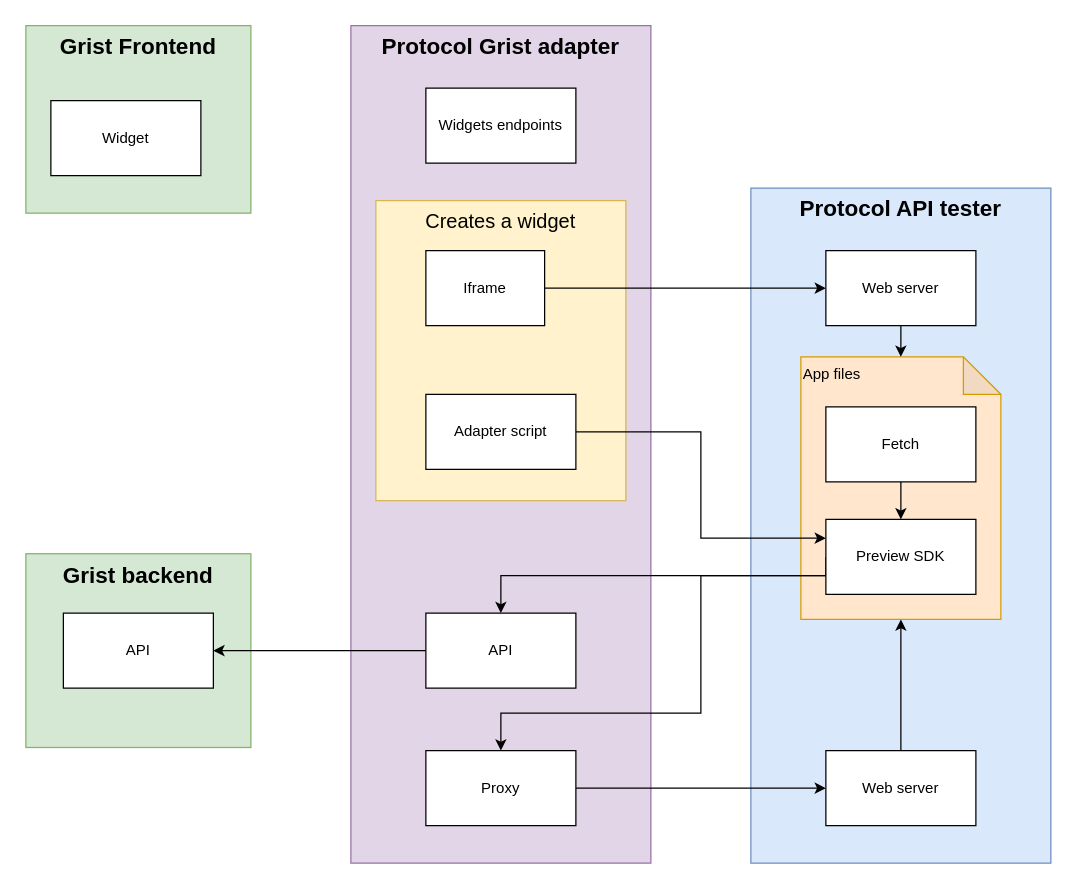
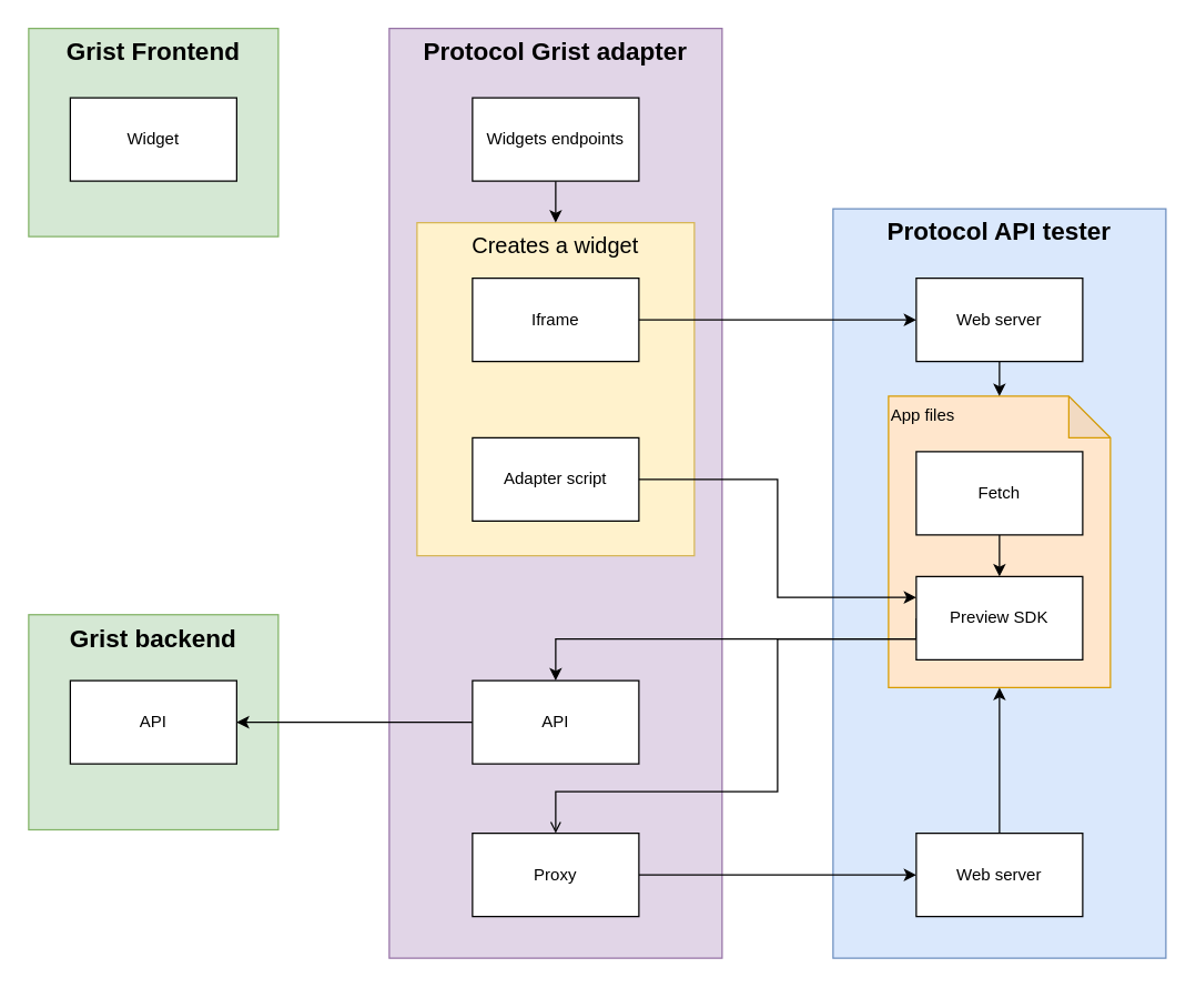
  <mxCell id="0" />
  <mxCell id="1" parent="0" />
  <mxCell id="2" value="&lt;b&gt;&lt;font style=&quot;font-size: 18px;&quot;&gt;Protocol Grist adapter&lt;/font&gt;&lt;/b&gt;" style="rounded=0;whiteSpace=wrap;html=1;verticalAlign=top;fillColor=#e1d5e7;strokeColor=#9673a6;" parent="1" vertex="1"><mxGeometry x="280" y="20" width="240" height="670" as="geometry" /></mxCell>
  <mxCell id="3" value="&lt;font style=&quot;font-size: 16px;&quot;&gt;Creates a widget&lt;/font&gt;" style="rounded=0;whiteSpace=wrap;html=1;verticalAlign=top;fillColor=#fff2cc;strokeColor=#d6b656;" parent="1" vertex="1"><mxGeometry x="300" y="160" width="200" height="240" as="geometry" /></mxCell>
- <mxCell id="4" value="Iframe" style="rounded=0;whiteSpace=wrap;html=1;verticalAlign=middle;" parent="1" vertex="1"><mxGeometry x="340" y="200" width="95" height="60" as="geometry" /></mxCell>
+ <mxCell id="4" value="Iframe" style="rounded=0;whiteSpace=wrap;html=1;verticalAlign=middle;" parent="1" vertex="1"><mxGeometry x="340" y="200" width="120" height="60" as="geometry" /></mxCell>
  <mxCell id="5" value="Adapter script" style="rounded=0;whiteSpace=wrap;html=1;verticalAlign=middle;" parent="1" vertex="1"><mxGeometry x="340" y="315" width="120" height="60" as="geometry" /></mxCell>
  <mxCell id="6" value="&lt;b&gt;&lt;font style=&quot;font-size: 18px;&quot;&gt;Grist Frontend&lt;/font&gt;&lt;/b&gt;" style="rounded=0;whiteSpace=wrap;html=1;verticalAlign=top;fillColor=#d5e8d4;strokeColor=#82b366;" parent="1" vertex="1"><mxGeometry x="20" y="20" width="180" height="150" as="geometry" /></mxCell>
- <mxCell id="7" value="Widget" style="rounded=0;whiteSpace=wrap;html=1;verticalAlign=middle;" parent="1" vertex="1"><mxGeometry x="40" y="80" width="120" height="60" as="geometry" /></mxCell>
+ <mxCell id="7" value="Widget" style="rounded=0;whiteSpace=wrap;html=1;verticalAlign=middle;" parent="1" vertex="1"><mxGeometry x="50" y="70" width="120" height="60" as="geometry" /></mxCell>
  <mxCell id="8" value="&lt;font style=&quot;font-size: 18px;&quot;&gt;&lt;b&gt;Grist backend&lt;/b&gt;&lt;/font&gt;" style="rounded=0;whiteSpace=wrap;html=1;verticalAlign=top;fillColor=#d5e8d4;strokeColor=#82b366;" parent="1" vertex="1"><mxGeometry x="20" y="442.5" width="180" height="155" as="geometry" /></mxCell>
  <mxCell id="9" value="API" style="rounded=0;whiteSpace=wrap;html=1;" parent="1" vertex="1"><mxGeometry x="50" y="490" width="120" height="60" as="geometry" /></mxCell>
+ <mxCell id="10" value="" style="edgeStyle=orthogonalEdgeStyle;rounded=0;orthogonalLoop=1;jettySize=auto;html=1;entryX=0.5;entryY=0;entryDx=0;entryDy=0;" parent="1" source="11" target="3" edge="1"><mxGeometry relative="1" as="geometry"><mxPoint x="400" y="210" as="targetPoint" /></mxGeometry></mxCell>
  <mxCell id="11" value="Widgets endpoints" style="rounded=0;whiteSpace=wrap;html=1;verticalAlign=middle;" parent="1" vertex="1"><mxGeometry x="340" y="70" width="120" height="60" as="geometry" /></mxCell>
  <mxCell id="12" value="&lt;font style=&quot;font-size: 18px;&quot;&gt;&lt;b&gt;Protocol API tester&lt;/b&gt;&lt;/font&gt;" style="rounded=0;whiteSpace=wrap;html=1;verticalAlign=top;fillColor=#dae8fc;strokeColor=#6c8ebf;" parent="1" vertex="1"><mxGeometry x="600" y="150" width="240" height="540" as="geometry" /></mxCell>
  <mxCell id="13" value="App files" style="shape=note;whiteSpace=wrap;html=1;backgroundOutline=1;darkOpacity=0.05;fillColor=#ffe6cc;strokeColor=#d79b00;align=left;verticalAlign=top;" parent="1" vertex="1"><mxGeometry x="640" y="285" width="160" height="210" as="geometry" /></mxCell>
- <mxCell id="14" value="" style="edgeStyle=orthogonalEdgeStyle;rounded=0;orthogonalLoop=1;jettySize=auto;html=1;entryX=0.5;entryY=0;entryDx=0;entryDy=0;exitX=0;exitY=0.5;exitDx=0;exitDy=0;" parent="1" source="16" target="26" edge="1"><mxGeometry relative="1" as="geometry"><mxPoint x="580" y="445" as="targetPoint" /><Array as="points"><mxPoint x="660" y="460" /><mxPoint x="560" y="460" /><mxPoint x="560" y="570" /><mxPoint x="400" y="570" /></Array></mxGeometry></mxCell>
+ <mxCell id="14" value="" style="edgeStyle=orthogonalEdgeStyle;rounded=0;orthogonalLoop=1;jettySize=auto;html=1;entryX=0.5;entryY=0;entryDx=0;entryDy=0;exitX=0;exitY=0.5;exitDx=0;exitDy=0;endArrow=open;" parent="1" source="16" target="26" edge="1"><mxGeometry relative="1" as="geometry"><mxPoint x="580" y="445" as="targetPoint" /><Array as="points"><mxPoint x="660" y="460" /><mxPoint x="560" y="460" /><mxPoint x="560" y="570" /><mxPoint x="400" y="570" /></Array></mxGeometry></mxCell>
  <mxCell id="15" value="" style="edgeStyle=orthogonalEdgeStyle;rounded=0;orthogonalLoop=1;jettySize=auto;html=1;entryX=0.5;entryY=0;entryDx=0;entryDy=0;exitX=0;exitY=0.75;exitDx=0;exitDy=0;" edge="1" parent="1" source="16" target="28"><mxGeometry relative="1" as="geometry"><mxPoint x="580" y="445" as="targetPoint" /></mxGeometry></mxCell>
  <mxCell id="16" value="Preview SDK" style="rounded=0;whiteSpace=wrap;html=1;" parent="1" vertex="1"><mxGeometry x="660" y="415" width="120" height="60" as="geometry" /></mxCell>
  <mxCell id="17" value="" style="edgeStyle=orthogonalEdgeStyle;rounded=0;orthogonalLoop=1;jettySize=auto;html=1;" parent="1" source="18" target="16" edge="1"><mxGeometry relative="1" as="geometry" /></mxCell>
  <mxCell id="18" value="Fetch" style="rounded=0;whiteSpace=wrap;html=1;" parent="1" vertex="1"><mxGeometry x="660" y="325" width="120" height="60" as="geometry" /></mxCell>
  <mxCell id="19" value="" style="edgeStyle=orthogonalEdgeStyle;rounded=0;orthogonalLoop=1;jettySize=auto;html=1;entryX=0.5;entryY=0;entryDx=0;entryDy=0;entryPerimeter=0;" parent="1" source="20" target="13" edge="1"><mxGeometry relative="1" as="geometry" /></mxCell>
  <mxCell id="20" value="Web server" style="rounded=0;whiteSpace=wrap;html=1;" parent="1" vertex="1"><mxGeometry x="660" y="200" width="120" height="60" as="geometry" /></mxCell>
  <mxCell id="21" value="" style="edgeStyle=orthogonalEdgeStyle;rounded=0;orthogonalLoop=1;jettySize=auto;html=1;entryX=0;entryY=0.25;entryDx=0;entryDy=0;" parent="1" source="5" target="16" edge="1"><mxGeometry relative="1" as="geometry"><mxPoint x="540" y="310" as="targetPoint" /></mxGeometry></mxCell>
  <mxCell id="22" value="" style="edgeStyle=orthogonalEdgeStyle;rounded=0;orthogonalLoop=1;jettySize=auto;html=1;entryX=0;entryY=0.5;entryDx=0;entryDy=0;" parent="1" source="4" target="20" edge="1"><mxGeometry relative="1" as="geometry"><mxPoint x="540" y="230" as="targetPoint" /></mxGeometry></mxCell>
  <mxCell id="23" value="" style="edgeStyle=orthogonalEdgeStyle;rounded=0;orthogonalLoop=1;jettySize=auto;html=1;" parent="1" source="24" target="13" edge="1"><mxGeometry relative="1" as="geometry"><mxPoint x="720" y="500" as="targetPoint" /></mxGeometry></mxCell>
  <mxCell id="24" value="Web server" style="rounded=0;whiteSpace=wrap;html=1;" parent="1" vertex="1"><mxGeometry x="660" y="600" width="120" height="60" as="geometry" /></mxCell>
  <mxCell id="25" value="" style="edgeStyle=orthogonalEdgeStyle;rounded=0;orthogonalLoop=1;jettySize=auto;html=1;" parent="1" source="26" target="24" edge="1"><mxGeometry relative="1" as="geometry"><mxPoint x="540" y="570" as="targetPoint" /></mxGeometry></mxCell>
  <mxCell id="26" value="Proxy" style="rounded=0;whiteSpace=wrap;html=1;verticalAlign=middle;" parent="1" vertex="1"><mxGeometry x="340" y="600" width="120" height="60" as="geometry" /></mxCell>
  <mxCell id="27" value="" style="edgeStyle=orthogonalEdgeStyle;rounded=0;orthogonalLoop=1;jettySize=auto;html=1;entryX=1;entryY=0.5;entryDx=0;entryDy=0;" parent="1" source="28" target="9" edge="1"><mxGeometry relative="1" as="geometry"><mxPoint x="260" y="510" as="targetPoint" /></mxGeometry></mxCell>
  <mxCell id="28" value="API" style="rounded=0;whiteSpace=wrap;html=1;verticalAlign=middle;" parent="1" vertex="1"><mxGeometry x="340" y="490" width="120" height="60" as="geometry" /></mxCell>
